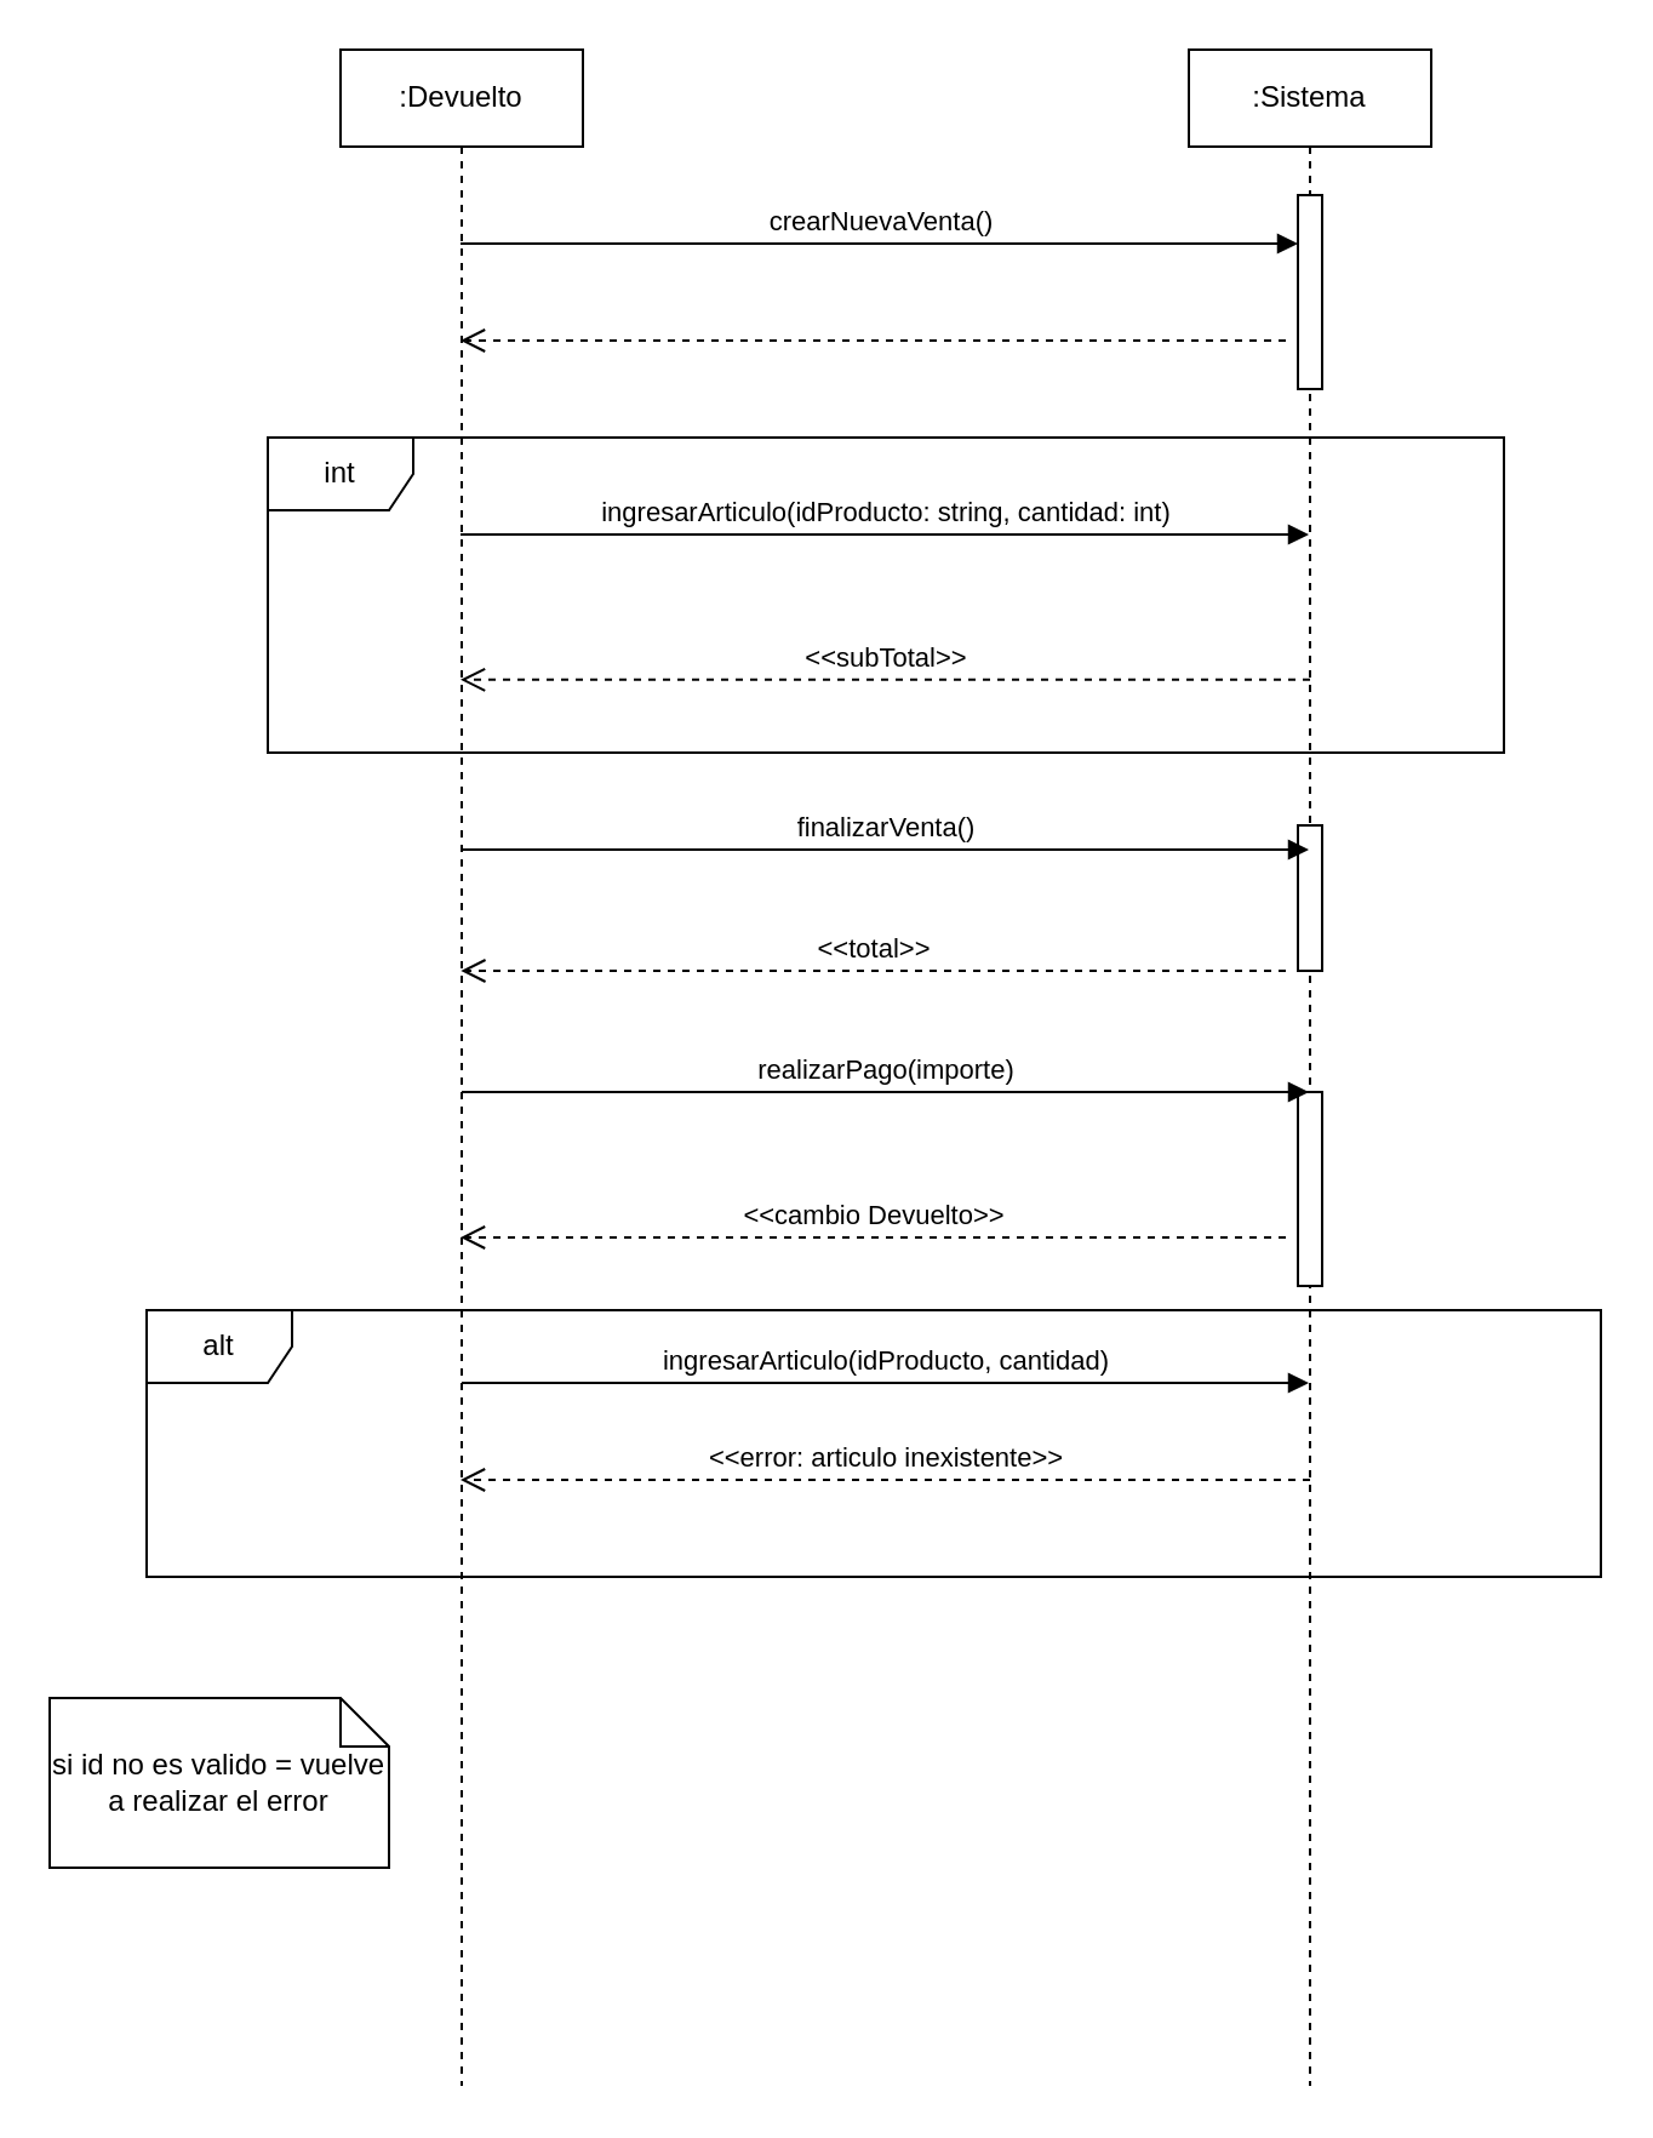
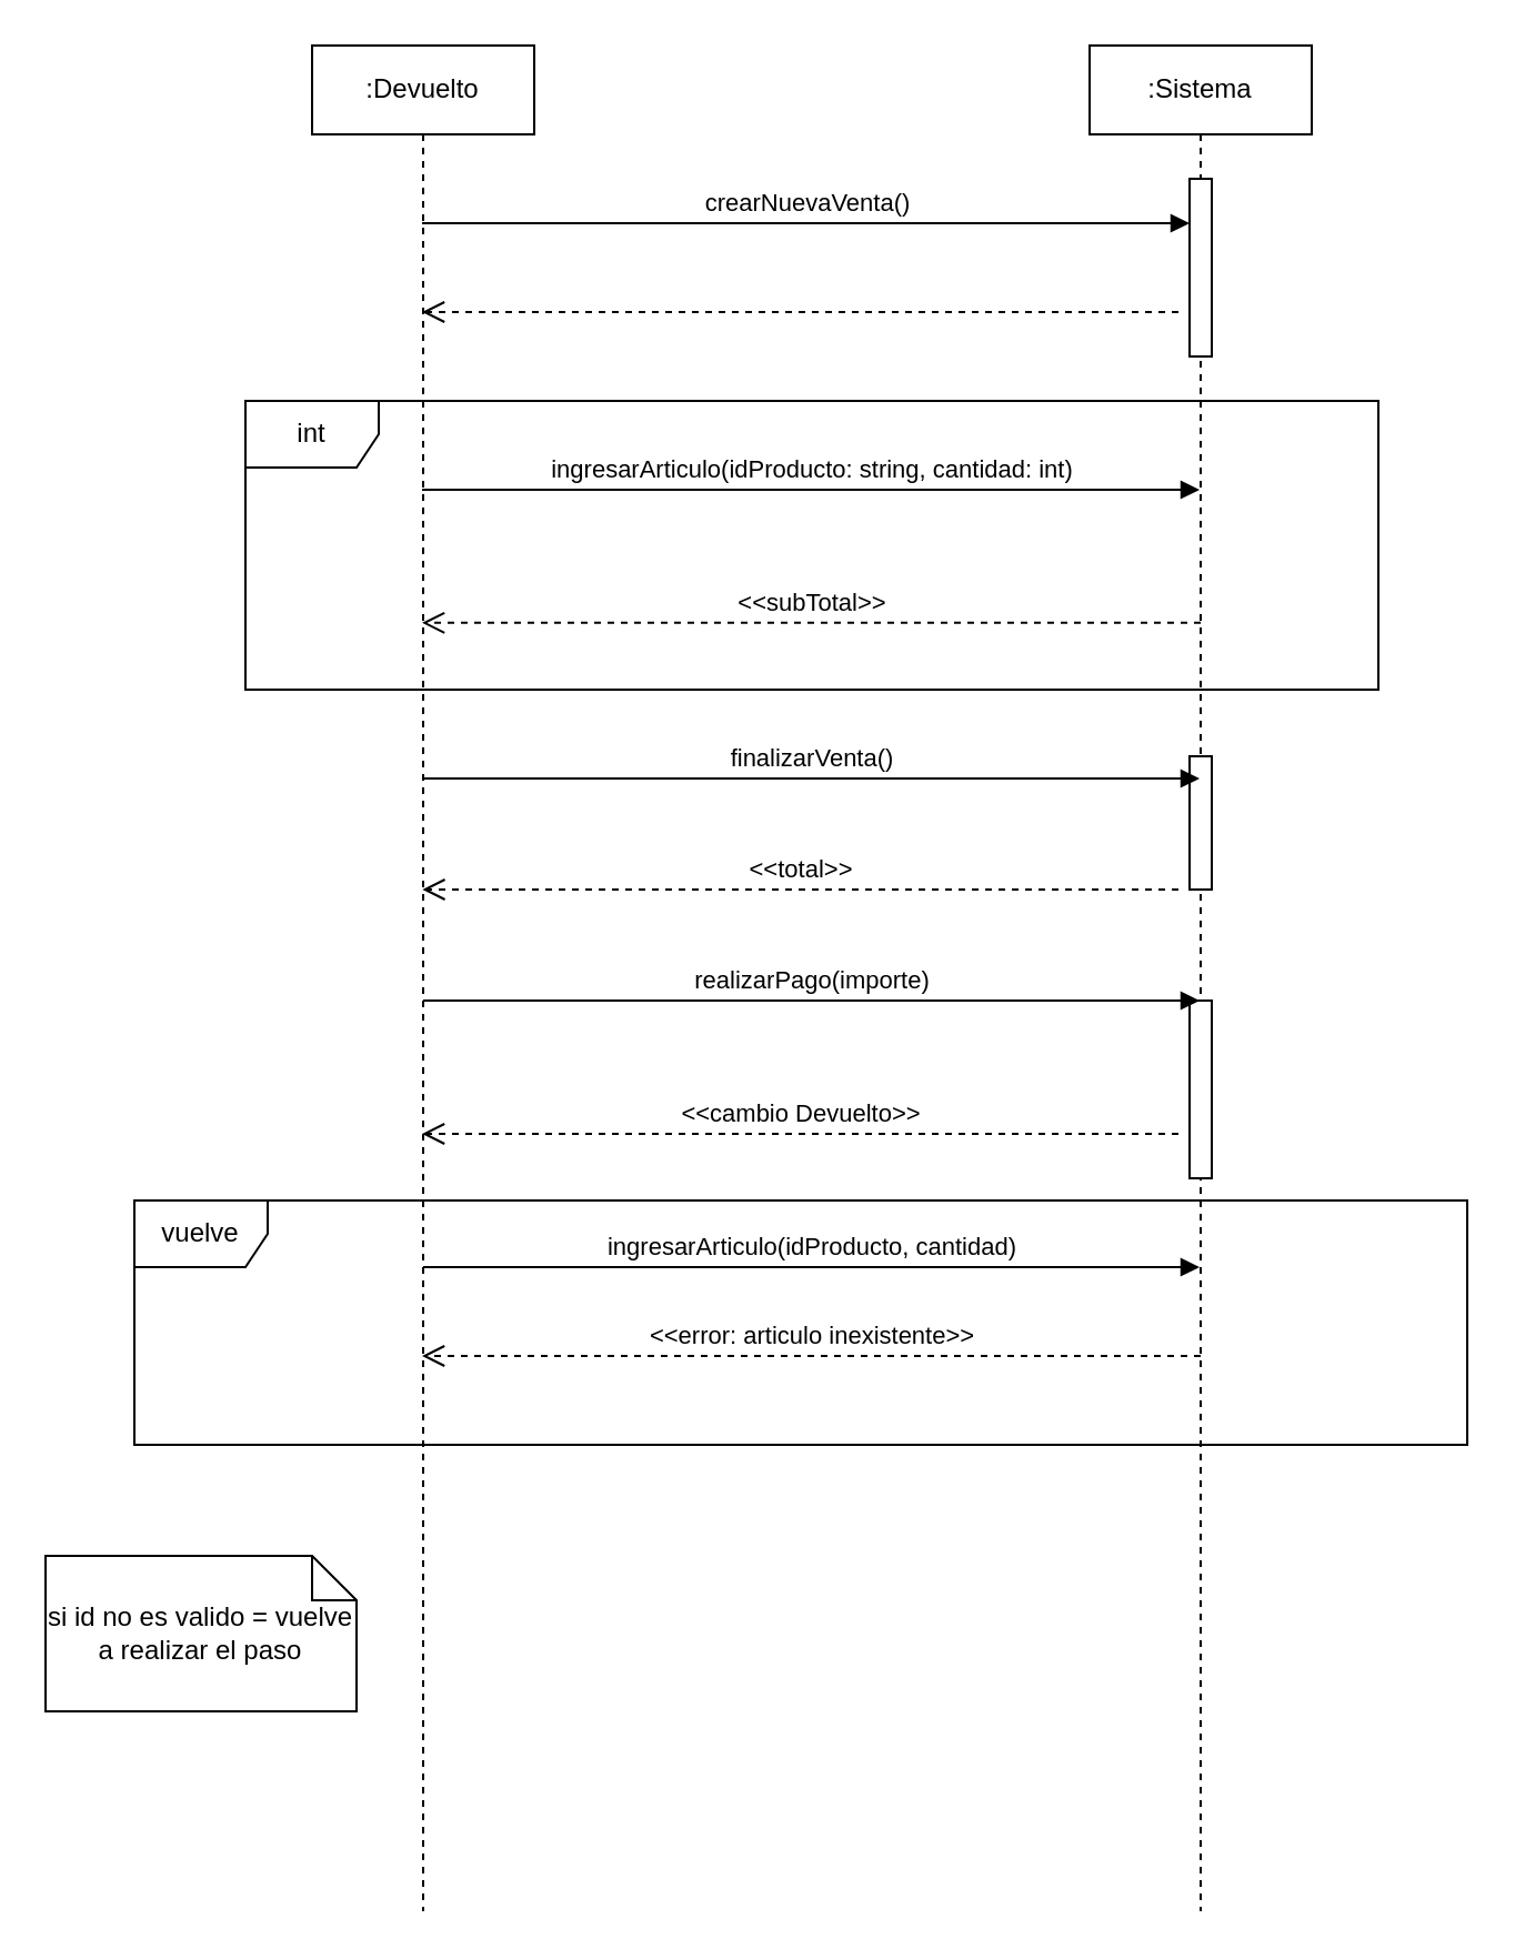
  <mxCell id="0" />
  <mxCell id="1" parent="0" />
  <mxCell id="2" value=":Sistema" style="shape=umlLifeline;perimeter=lifelinePerimeter;whiteSpace=wrap;html=1;container=0;dropTarget=0;collapsible=0;recursiveResize=0;outlineConnect=0;portConstraint=eastwest;newEdgeStyle={&quot;edgeStyle&quot;:&quot;elbowEdgeStyle&quot;,&quot;elbow&quot;:&quot;vertical&quot;,&quot;curved&quot;:0,&quot;rounded&quot;:0};" vertex="1" parent="1"><mxGeometry x="490" y="20" width="100" height="840" as="geometry" /></mxCell>
  <mxCell id="3" value="" style="html=1;points=[[0,0,0,0,5],[0,1,0,0,-5],[1,0,0,0,5],[1,1,0,0,-5]];perimeter=orthogonalPerimeter;outlineConnect=0;targetShapes=umlLifeline;portConstraint=eastwest;newEdgeStyle={&quot;curved&quot;:0,&quot;rounded&quot;:0};" vertex="1" parent="2"><mxGeometry x="45" y="60" width="10" height="80" as="geometry" /></mxCell>
  <mxCell id="4" value="" style="html=1;points=[[0,0,0,0,5],[0,1,0,0,-5],[1,0,0,0,5],[1,1,0,0,-5]];perimeter=orthogonalPerimeter;outlineConnect=0;targetShapes=umlLifeline;portConstraint=eastwest;newEdgeStyle={&quot;curved&quot;:0,&quot;rounded&quot;:0};" vertex="1" parent="2"><mxGeometry x="45" y="320" width="10" height="60" as="geometry" /></mxCell>
  <mxCell id="5" value="" style="html=1;points=[[0,0,0,0,5],[0,1,0,0,-5],[1,0,0,0,5],[1,1,0,0,-5]];perimeter=orthogonalPerimeter;outlineConnect=0;targetShapes=umlLifeline;portConstraint=eastwest;newEdgeStyle={&quot;curved&quot;:0,&quot;rounded&quot;:0};" vertex="1" parent="2"><mxGeometry x="45" y="430" width="10" height="80" as="geometry" /></mxCell>
  <mxCell id="6" value=":Devuelto" style="shape=umlLifeline;perimeter=lifelinePerimeter;whiteSpace=wrap;html=1;container=1;dropTarget=0;collapsible=0;recursiveResize=0;outlineConnect=0;portConstraint=eastwest;newEdgeStyle={&quot;curved&quot;:0,&quot;rounded&quot;:0};" vertex="1" parent="1"><mxGeometry x="140" y="20" width="100" height="840" as="geometry" /></mxCell>
  <mxCell id="7" value="crearNuevaVenta()" style="html=1;verticalAlign=bottom;endArrow=block;curved=0;rounded=0;" edge="1" parent="1"><mxGeometry width="80" relative="1" as="geometry"><mxPoint x="189.5" y="100" as="sourcePoint" /><mxPoint x="535" y="100" as="targetPoint" /></mxGeometry></mxCell>
  <mxCell id="8" value="ingresarArticulo(idProducto: string, cantidad: int)" style="html=1;verticalAlign=bottom;endArrow=block;curved=0;rounded=0;" edge="1" parent="1"><mxGeometry width="80" relative="1" as="geometry"><mxPoint x="189.5" y="220" as="sourcePoint" /><mxPoint x="539.5" y="220" as="targetPoint" /></mxGeometry></mxCell>
  <mxCell id="9" value="&amp;lt;&amp;lt;subTotal&amp;gt;&amp;gt;" style="html=1;verticalAlign=bottom;endArrow=open;dashed=1;endSize=8;curved=0;rounded=0;" edge="1" parent="1" target="6"><mxGeometry relative="1" as="geometry"><mxPoint x="540" y="279.9" as="sourcePoint" /><mxPoint x="190" y="269.9" as="targetPoint" /></mxGeometry></mxCell>
  <mxCell id="10" value="finalizarVenta()" style="html=1;verticalAlign=bottom;endArrow=block;curved=0;rounded=0;" edge="1" parent="1" target="2"><mxGeometry width="80" relative="1" as="geometry"><mxPoint x="190" y="350" as="sourcePoint" /><mxPoint x="270" y="350" as="targetPoint" /></mxGeometry></mxCell>
  <mxCell id="11" value="&amp;lt;&amp;lt;total&amp;gt;&amp;gt;" style="html=1;verticalAlign=bottom;endArrow=open;dashed=1;endSize=8;curved=0;rounded=0;" edge="1" parent="1"><mxGeometry relative="1" as="geometry"><mxPoint x="530" y="400" as="sourcePoint" /><mxPoint x="189.667" y="400" as="targetPoint" /></mxGeometry></mxCell>
  <mxCell id="12" value="realizarPago(importe)" style="html=1;verticalAlign=bottom;endArrow=block;curved=0;rounded=0;" edge="1" parent="1" target="2"><mxGeometry width="80" relative="1" as="geometry"><mxPoint x="190" y="450" as="sourcePoint" /><mxPoint x="270" y="450" as="targetPoint" /></mxGeometry></mxCell>
  <mxCell id="13" value="" style="html=1;verticalAlign=bottom;endArrow=open;dashed=1;endSize=8;curved=0;rounded=0;" edge="1" parent="1" target="6"><mxGeometry relative="1" as="geometry"><mxPoint x="530" y="140" as="sourcePoint" /><mxPoint x="450" y="140" as="targetPoint" /></mxGeometry></mxCell>
  <mxCell id="14" value="&amp;lt;&amp;lt;cambio Devuelto&amp;gt;&amp;gt;" style="html=1;verticalAlign=bottom;endArrow=open;dashed=1;endSize=8;curved=0;rounded=0;" edge="1" parent="1" target="6"><mxGeometry relative="1" as="geometry"><mxPoint x="530" y="510" as="sourcePoint" /><mxPoint x="450" y="510" as="targetPoint" /></mxGeometry></mxCell>
  <mxCell id="15" value="int" style="shape=umlFrame;whiteSpace=wrap;html=1;pointerEvents=0;" vertex="1" parent="1"><mxGeometry x="110" y="180" width="510" height="130" as="geometry" /></mxCell>
  <mxCell id="16" value="ingresarArticulo(idProducto, cantidad)" style="html=1;verticalAlign=bottom;endArrow=block;curved=0;rounded=0;" edge="1" parent="1" target="2"><mxGeometry width="80" relative="1" as="geometry"><mxPoint x="190" y="570" as="sourcePoint" /><mxPoint x="270" y="570" as="targetPoint" /></mxGeometry></mxCell>
  <mxCell id="17" value="&amp;lt;&amp;lt;error: articulo inexistente&amp;gt;&amp;gt;" style="html=1;verticalAlign=bottom;endArrow=open;dashed=1;endSize=8;curved=0;rounded=0;" edge="1" parent="1" target="6"><mxGeometry relative="1" as="geometry"><mxPoint x="540" y="610" as="sourcePoint" /><mxPoint x="460" y="610" as="targetPoint" /></mxGeometry></mxCell>
- <mxCell id="18" value="alt" style="shape=umlFrame;whiteSpace=wrap;html=1;pointerEvents=0;" vertex="1" parent="1"><mxGeometry x="60" y="540" width="600" height="110" as="geometry" /></mxCell>
- <mxCell id="19" value="si id no es valido = vuelve a realizar el error" style="shape=note;size=20;whiteSpace=wrap;html=1;" vertex="1" parent="1"><mxGeometry x="20" y="700" width="140" height="70" as="geometry" /></mxCell>
+ <mxCell id="18" value="vuelve" style="shape=umlFrame;whiteSpace=wrap;html=1;pointerEvents=0;" vertex="1" parent="1"><mxGeometry x="60" y="540" width="600" height="110" as="geometry" /></mxCell>
+ <mxCell id="19" value="si id no es valido = vuelve a realizar el paso" style="shape=note;size=20;whiteSpace=wrap;html=1;" vertex="1" parent="1"><mxGeometry x="20" y="700" width="140" height="70" as="geometry" /></mxCell>
